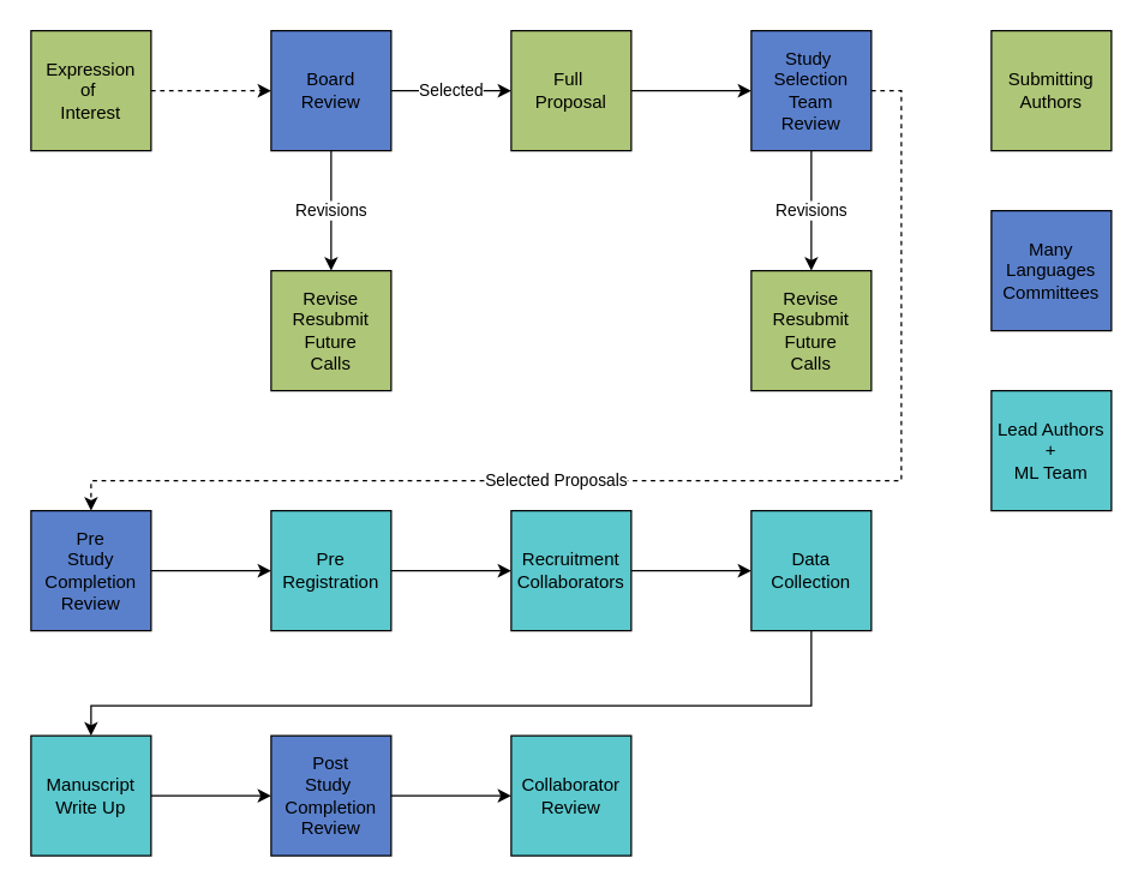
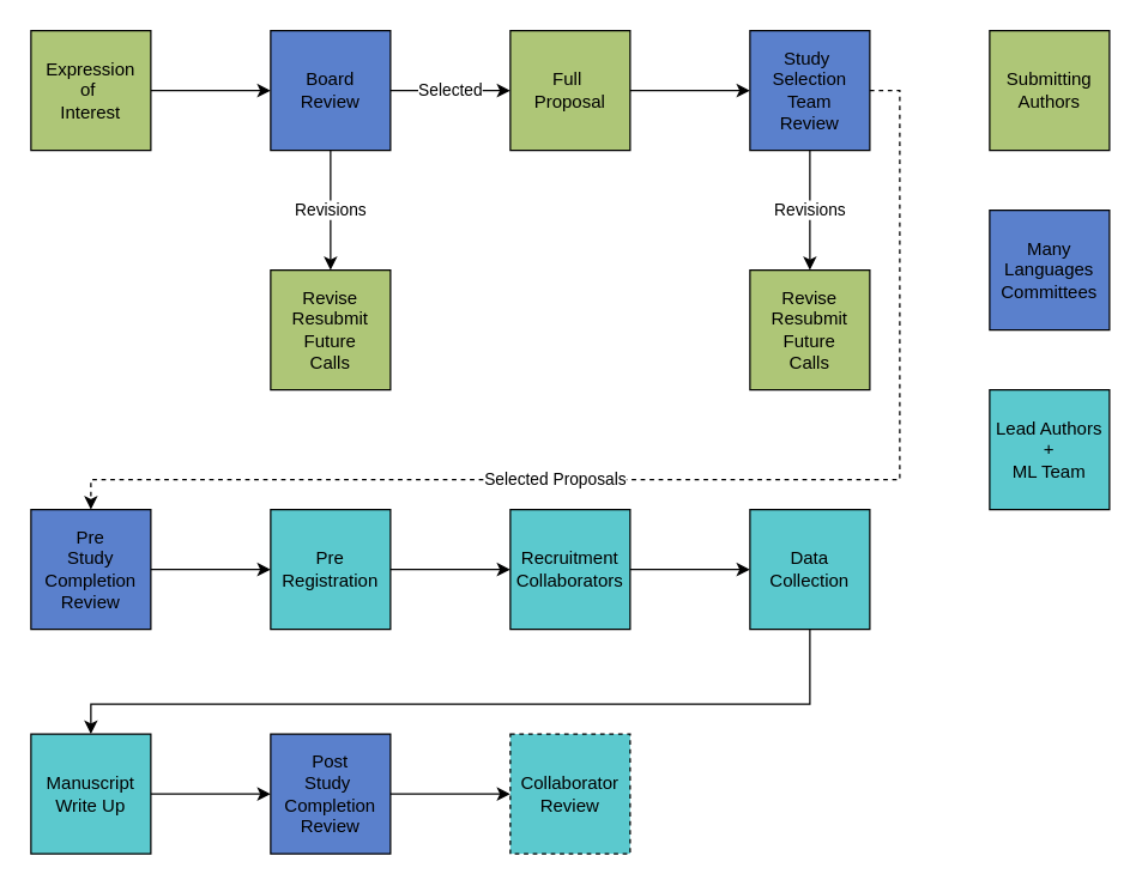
  <mxCell id="0" />
  <mxCell id="1" parent="0" />
- <mxCell id="2" value="" style="edgeStyle=orthogonalEdgeStyle;rounded=0;orthogonalLoop=1;jettySize=auto;html=1;dashed=1;" parent="1" source="3" target="6" edge="1"><mxGeometry relative="1" as="geometry" /></mxCell>
+ <mxCell id="2" value="" style="edgeStyle=orthogonalEdgeStyle;rounded=0;orthogonalLoop=1;jettySize=auto;html=1;" parent="1" source="3" target="6" edge="1"><mxGeometry relative="1" as="geometry" /></mxCell>
  <mxCell id="3" value="Expression&lt;br&gt;of&amp;nbsp;&lt;br&gt;Interest" style="whiteSpace=wrap;html=1;aspect=fixed;fillColor=#AEC677;" parent="1" vertex="1"><mxGeometry x="20" y="20" width="80" height="80" as="geometry" /></mxCell>
  <mxCell id="4" value="Revisions" style="edgeStyle=orthogonalEdgeStyle;rounded=0;orthogonalLoop=1;jettySize=auto;html=1;" parent="1" source="6" target="7" edge="1"><mxGeometry relative="1" as="geometry" /></mxCell>
  <mxCell id="5" value="Selected" style="edgeStyle=orthogonalEdgeStyle;rounded=0;orthogonalLoop=1;jettySize=auto;html=1;" parent="1" source="6" target="9" edge="1"><mxGeometry relative="1" as="geometry" /></mxCell>
  <mxCell id="6" value="Board &lt;br&gt;Review" style="whiteSpace=wrap;html=1;aspect=fixed;fillColor=#5A80CC;" parent="1" vertex="1"><mxGeometry x="180" y="20" width="80" height="80" as="geometry" /></mxCell>
  <mxCell id="7" value="Revise&lt;br&gt;Resubmit&lt;br&gt;Future&lt;br&gt;Calls" style="whiteSpace=wrap;html=1;aspect=fixed;fillColor=#AEC677;" parent="1" vertex="1"><mxGeometry x="180" y="180" width="80" height="80" as="geometry" /></mxCell>
  <mxCell id="8" value="" style="edgeStyle=orthogonalEdgeStyle;rounded=0;orthogonalLoop=1;jettySize=auto;html=1;" parent="1" source="9" target="13" edge="1"><mxGeometry relative="1" as="geometry" /></mxCell>
  <mxCell id="9" value="Full&amp;nbsp;&lt;br&gt;Proposal" style="whiteSpace=wrap;html=1;aspect=fixed;fillColor=#AEC677;" parent="1" vertex="1"><mxGeometry x="340" y="20" width="80" height="80" as="geometry" /></mxCell>
  <mxCell id="10" value="Revisions" style="edgeStyle=orthogonalEdgeStyle;rounded=0;orthogonalLoop=1;jettySize=auto;html=1;" parent="1" target="11" edge="1"><mxGeometry relative="1" as="geometry"><mxPoint x="540" y="100" as="sourcePoint" /><Array as="points"><mxPoint x="540" y="141" /><mxPoint x="540" y="141" /></Array></mxGeometry></mxCell>
  <mxCell id="11" value="Revise&lt;br&gt;Resubmit&lt;br&gt;Future&lt;br&gt;Calls" style="whiteSpace=wrap;html=1;aspect=fixed;fillColor=#AEC677;" parent="1" vertex="1"><mxGeometry x="500" y="180" width="80" height="80" as="geometry" /></mxCell>
  <mxCell id="12" value="Selected Proposals" style="edgeStyle=orthogonalEdgeStyle;rounded=0;orthogonalLoop=1;jettySize=auto;html=1;exitX=1;exitY=0.5;exitDx=0;exitDy=0;entryX=0.5;entryY=0;entryDx=0;entryDy=0;dashed=1;" parent="1" source="13" target="15" edge="1"><mxGeometry x="0.214" relative="1" as="geometry"><Array as="points"><mxPoint x="600" y="60" /><mxPoint x="600" y="320" /><mxPoint x="60" y="320" /></Array><mxPoint as="offset" /></mxGeometry></mxCell>
  <mxCell id="13" value="Study&amp;nbsp;&lt;br&gt;Selection&lt;br&gt;Team&lt;br&gt;Review" style="whiteSpace=wrap;html=1;aspect=fixed;fillColor=#5A80CC;" parent="1" vertex="1"><mxGeometry x="500" y="20" width="80" height="80" as="geometry" /></mxCell>
  <mxCell id="14" value="" style="edgeStyle=orthogonalEdgeStyle;rounded=0;orthogonalLoop=1;jettySize=auto;html=1;" parent="1" source="15" target="17" edge="1"><mxGeometry relative="1" as="geometry" /></mxCell>
  <mxCell id="15" value="Pre&lt;br&gt;Study Completion&lt;br&gt;Review" style="whiteSpace=wrap;html=1;aspect=fixed;fillColor=#5A80CC;" parent="1" vertex="1"><mxGeometry x="20" y="340" width="80" height="80" as="geometry" /></mxCell>
  <mxCell id="16" value="" style="edgeStyle=orthogonalEdgeStyle;rounded=0;orthogonalLoop=1;jettySize=auto;html=1;" parent="1" source="17" target="19" edge="1"><mxGeometry relative="1" as="geometry" /></mxCell>
  <mxCell id="17" value="Pre&lt;br&gt;Registration" style="whiteSpace=wrap;html=1;aspect=fixed;fillColor=#5BC9CE;" parent="1" vertex="1"><mxGeometry x="180" y="340" width="80" height="80" as="geometry" /></mxCell>
  <mxCell id="18" value="" style="edgeStyle=orthogonalEdgeStyle;rounded=0;orthogonalLoop=1;jettySize=auto;html=1;" parent="1" source="19" target="21" edge="1"><mxGeometry relative="1" as="geometry" /></mxCell>
  <mxCell id="19" value="Recruitment&lt;br&gt;Collaborators" style="whiteSpace=wrap;html=1;aspect=fixed;fillColor=#5BC9CE;" parent="1" vertex="1"><mxGeometry x="340" y="340" width="80" height="80" as="geometry" /></mxCell>
  <mxCell id="20" value="" style="edgeStyle=orthogonalEdgeStyle;rounded=0;orthogonalLoop=1;jettySize=auto;html=1;" parent="1" source="21" target="23" edge="1"><mxGeometry relative="1" as="geometry"><Array as="points"><mxPoint x="540" y="470" /><mxPoint x="60" y="470" /></Array></mxGeometry></mxCell>
  <mxCell id="21" value="Data Collection" style="whiteSpace=wrap;html=1;aspect=fixed;fillColor=#5BC9CE;" parent="1" vertex="1"><mxGeometry x="500" y="340" width="80" height="80" as="geometry" /></mxCell>
  <mxCell id="22" value="" style="edgeStyle=orthogonalEdgeStyle;rounded=0;orthogonalLoop=1;jettySize=auto;html=1;" parent="1" source="23" target="25" edge="1"><mxGeometry relative="1" as="geometry" /></mxCell>
  <mxCell id="23" value="Manuscript&lt;br&gt;Write Up" style="whiteSpace=wrap;html=1;aspect=fixed;fillColor=#5BC9CE;" parent="1" vertex="1"><mxGeometry x="20" y="490" width="80" height="80" as="geometry" /></mxCell>
  <mxCell id="24" value="" style="edgeStyle=orthogonalEdgeStyle;rounded=0;orthogonalLoop=1;jettySize=auto;html=1;" parent="1" source="25" target="26" edge="1"><mxGeometry relative="1" as="geometry" /></mxCell>
  <mxCell id="25" value="Post&lt;br&gt;Study&amp;nbsp;&lt;br&gt;Completion&lt;br&gt;Review" style="whiteSpace=wrap;html=1;aspect=fixed;fillColor=#5A80CC;" parent="1" vertex="1"><mxGeometry x="180" y="490" width="80" height="80" as="geometry" /></mxCell>
- <mxCell id="26" value="Collaborator&lt;br&gt;Review" style="whiteSpace=wrap;html=1;aspect=fixed;fillColor=#5BC9CE;" parent="1" vertex="1"><mxGeometry x="340" y="490" width="80" height="80" as="geometry" /></mxCell>
+ <mxCell id="26" value="Collaborator&lt;br&gt;Review" style="whiteSpace=wrap;html=1;aspect=fixed;fillColor=#5BC9CE;dashed=1;" parent="1" vertex="1"><mxGeometry x="340" y="490" width="80" height="80" as="geometry" /></mxCell>
  <mxCell id="27" value="Submitting&lt;br&gt;Authors" style="whiteSpace=wrap;html=1;aspect=fixed;fillColor=#AEC677;" vertex="1" parent="1"><mxGeometry x="660" y="20" width="80" height="80" as="geometry" /></mxCell>
  <mxCell id="28" value="Lead Authors&lt;br&gt;+&lt;br&gt;ML Team" style="whiteSpace=wrap;html=1;aspect=fixed;fillColor=#5BC9CE;" vertex="1" parent="1"><mxGeometry x="660" y="260" width="80" height="80" as="geometry" /></mxCell>
  <mxCell id="29" value="Many&lt;br&gt;Languages&lt;br&gt;Committees" style="whiteSpace=wrap;html=1;aspect=fixed;fillColor=#5A80CC;" vertex="1" parent="1"><mxGeometry x="660" y="140" width="80" height="80" as="geometry" /></mxCell>
